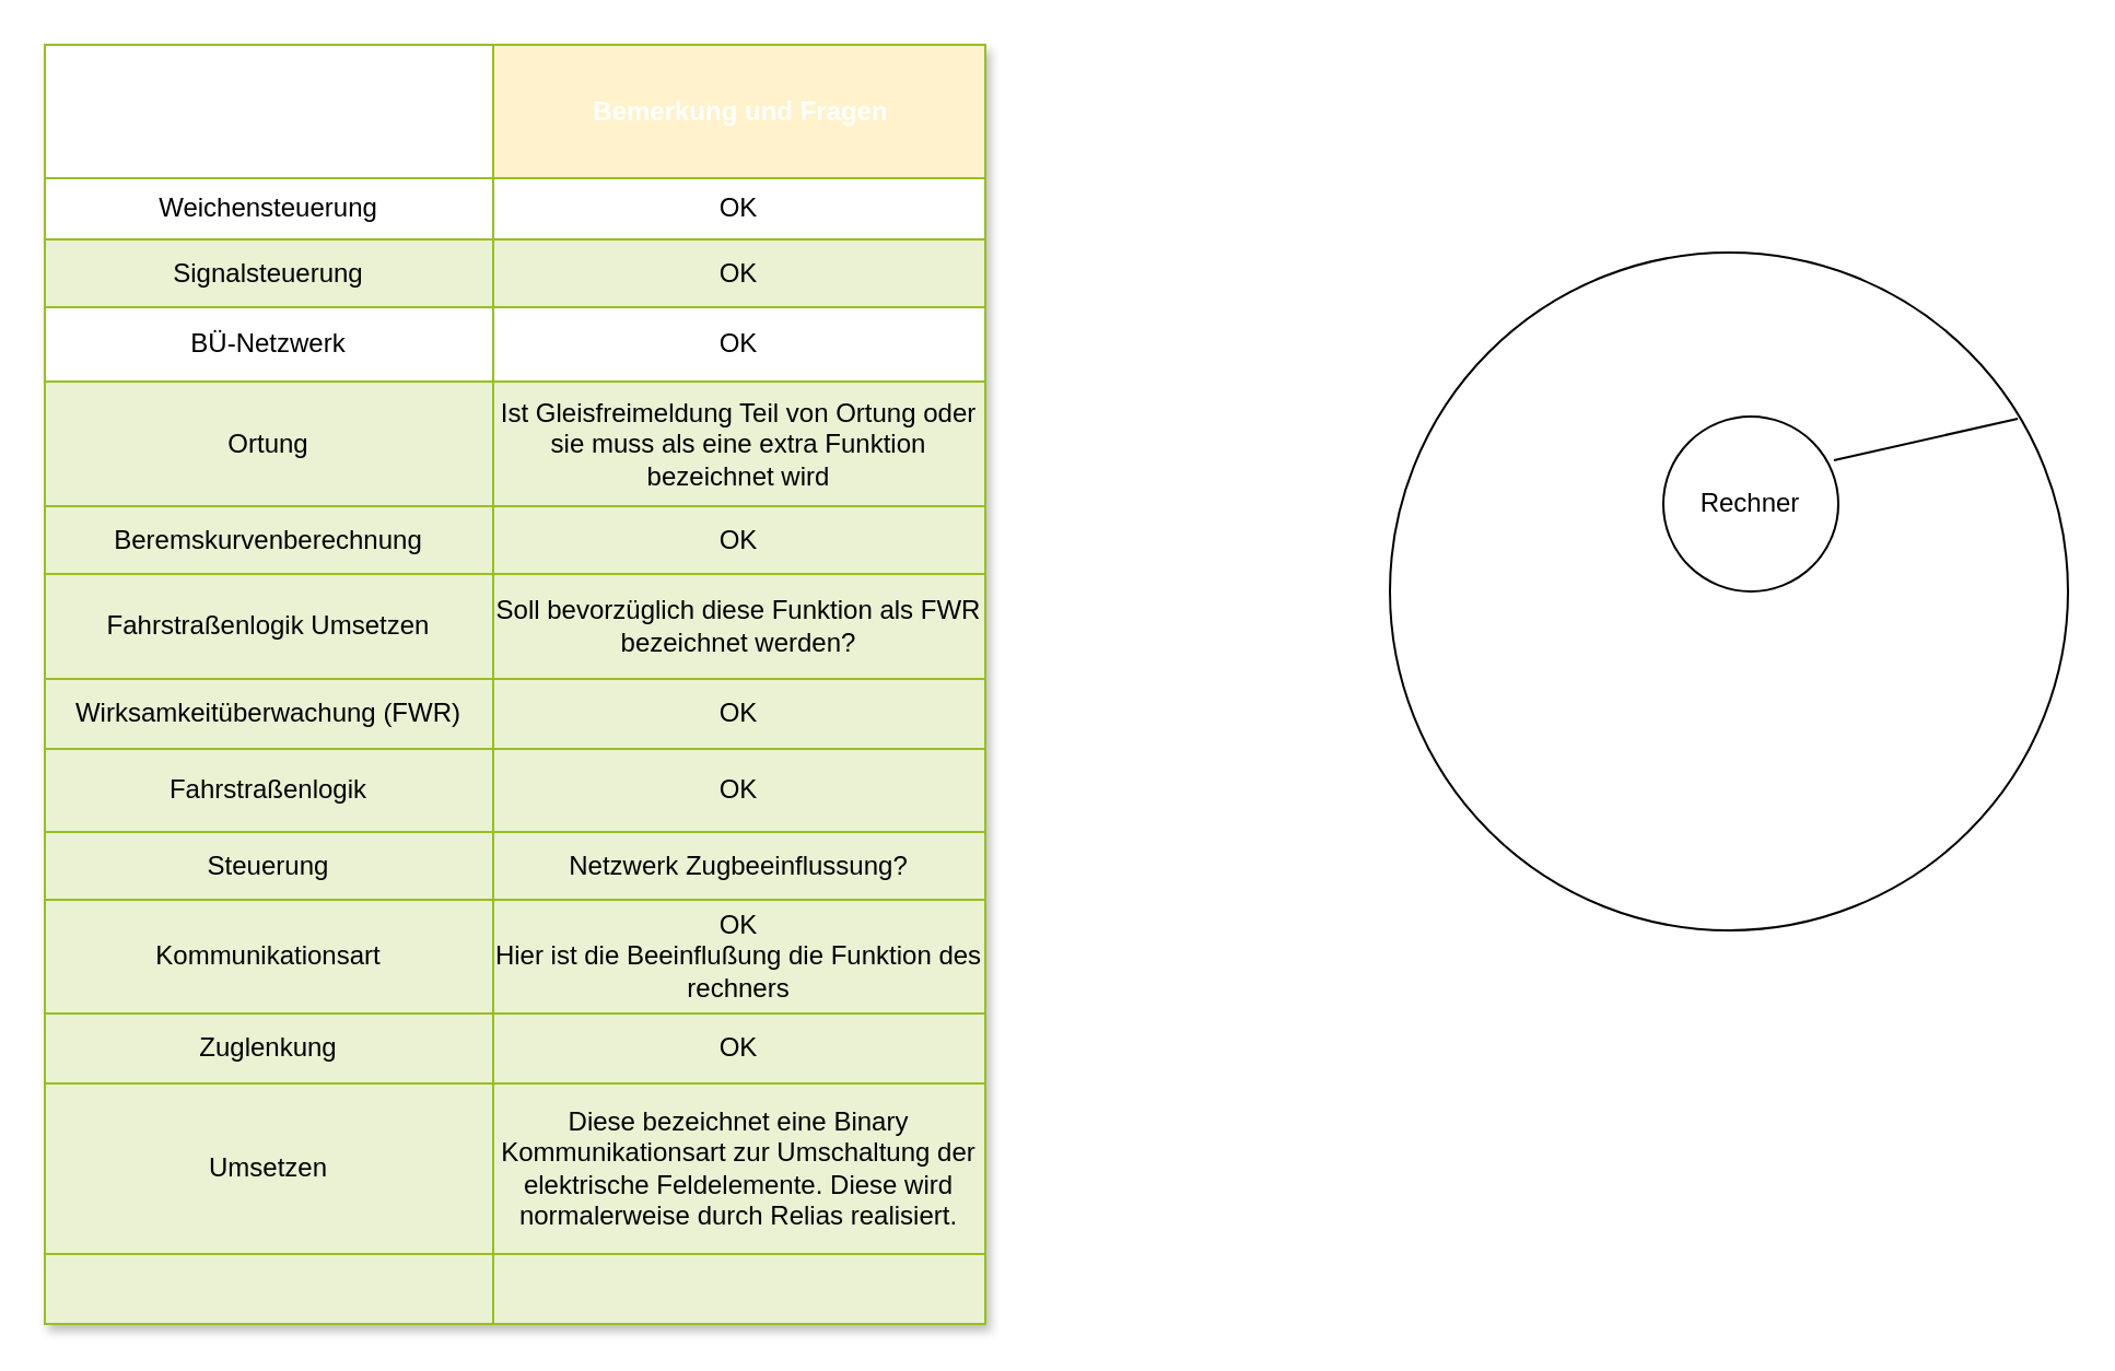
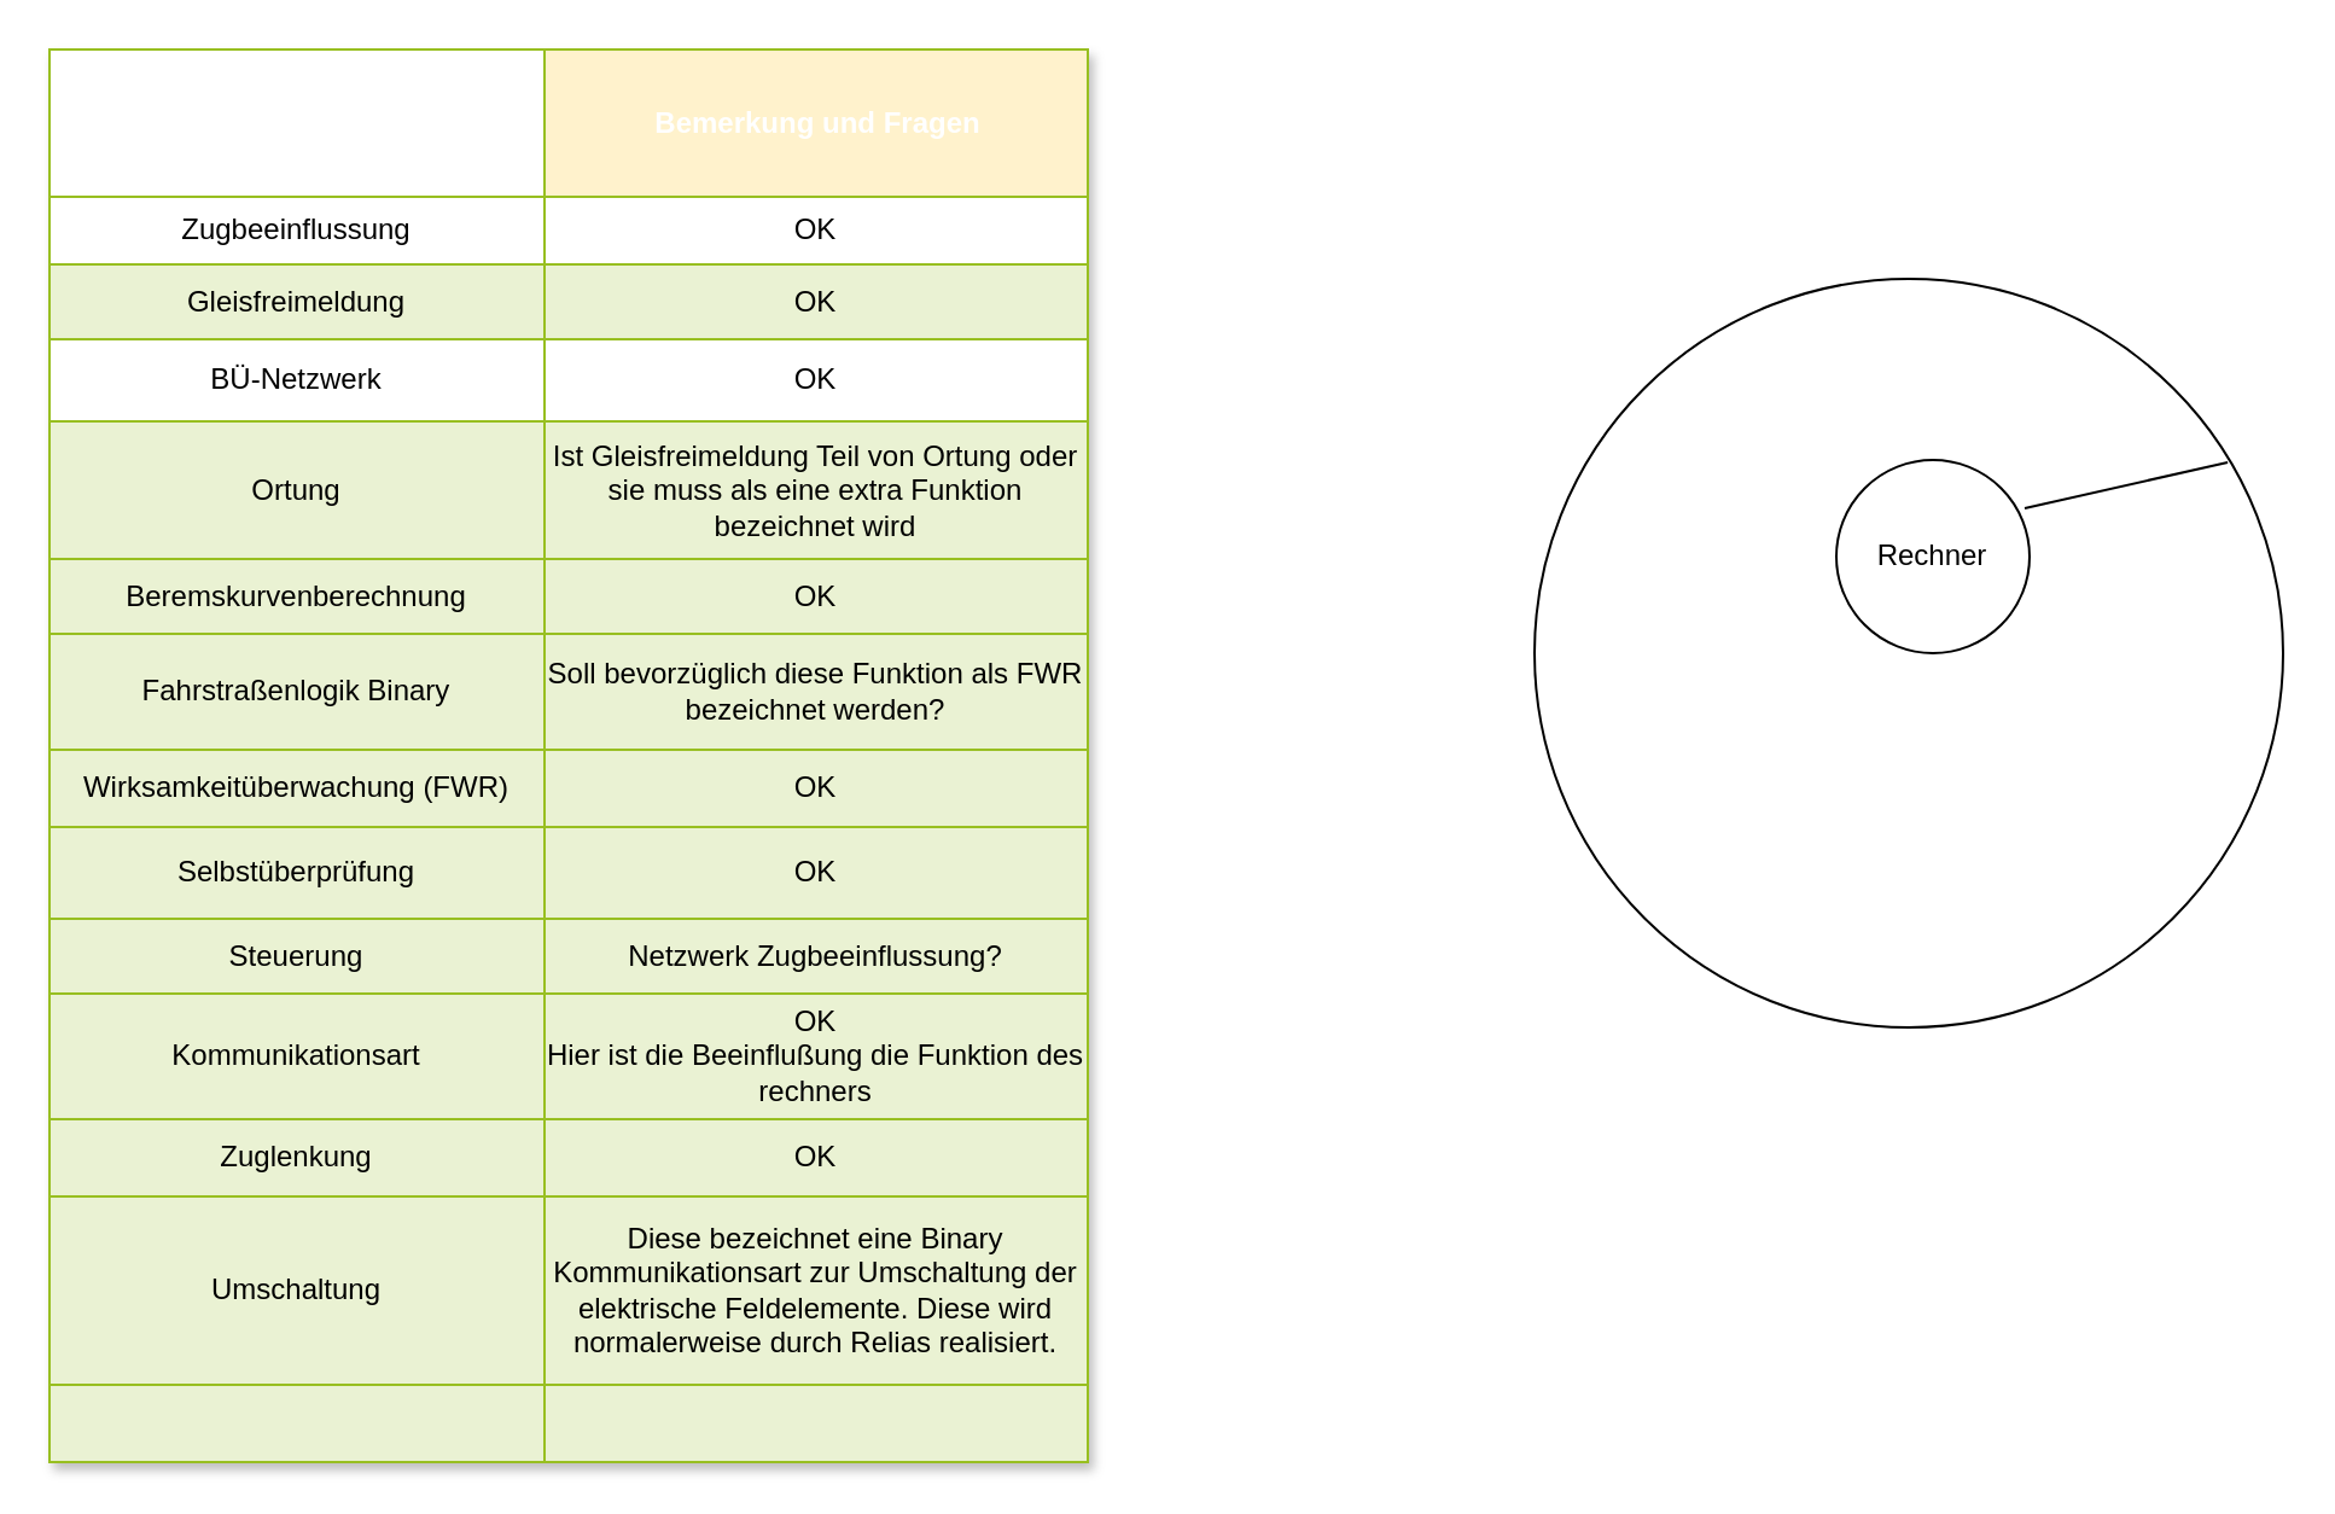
  <mxCell id="0" />
  <mxCell id="1" parent="0" />
  <mxCell id="2" value="" style="ellipse;whiteSpace=wrap;html=1;aspect=fixed;" parent="1" vertex="1"><mxGeometry x="635" y="115" width="310" height="310" as="geometry" /></mxCell>
  <mxCell id="3" value="Rechner" style="ellipse;whiteSpace=wrap;html=1;aspect=fixed;shadow=0;" parent="1" vertex="1"><mxGeometry x="760" y="190" width="80" height="80" as="geometry" /></mxCell>
  <mxCell id="4" value="" style="endArrow=none;html=1;rounded=0;exitX=0.975;exitY=0.25;exitDx=0;exitDy=0;exitPerimeter=0;entryX=0.926;entryY=0.245;entryDx=0;entryDy=0;entryPerimeter=0;" parent="1" source="3" target="2" edge="1"><mxGeometry width="50" height="50" relative="1" as="geometry"><mxPoint x="640" y="270" as="sourcePoint" /><mxPoint x="690" y="220" as="targetPoint" /></mxGeometry></mxCell>
  <mxCell id="5" value="Assets" style="childLayout=tableLayout;recursiveResize=0;strokeColor=#98bf21;fillColor=#A7C942;shadow=1;" parent="1" vertex="1"><mxGeometry x="20" y="20" width="430" height="585" as="geometry" /></mxCell>
  <mxCell id="6" style="shape=tableRow;horizontal=0;startSize=0;swimlaneHead=0;swimlaneBody=0;top=0;left=0;bottom=0;right=0;dropTarget=0;collapsible=0;recursiveResize=0;expand=0;fontStyle=0;strokeColor=inherit;fillColor=#ffffff;" parent="5" vertex="1"><mxGeometry width="430" height="61" as="geometry" /></mxCell>
  <mxCell id="7" value="Funktion" style="connectable=0;recursiveResize=0;strokeColor=inherit;fillColor=#ffffff;align=center;fontStyle=1;fontColor=#FFFFFF;html=1;" parent="6" vertex="1"><mxGeometry width="205" height="61" as="geometry"><mxRectangle width="205" height="61" as="alternateBounds" /></mxGeometry></mxCell>
  <mxCell id="8" value="Bemerkung und Fragen" style="connectable=0;recursiveResize=0;strokeColor=inherit;fillColor=#fff2cc;align=center;fontStyle=1;fontColor=#FFFFFF;html=1;" parent="6" vertex="1"><mxGeometry x="205" width="225" height="61" as="geometry"><mxRectangle width="225" height="61" as="alternateBounds" /></mxGeometry></mxCell>
  <mxCell id="9" value="" style="shape=tableRow;horizontal=0;startSize=0;swimlaneHead=0;swimlaneBody=0;top=0;left=0;bottom=0;right=0;dropTarget=0;collapsible=0;recursiveResize=0;expand=0;fontStyle=0;strokeColor=inherit;fillColor=#ffffff;" parent="5" vertex="1"><mxGeometry y="61" width="430" height="28" as="geometry" /></mxCell>
- <mxCell id="10" value="Weichensteuerung" style="connectable=0;recursiveResize=0;strokeColor=inherit;fillColor=inherit;align=center;whiteSpace=wrap;html=1;" parent="9" vertex="1"><mxGeometry width="205" height="28" as="geometry"><mxRectangle width="205" height="28" as="alternateBounds" /></mxGeometry></mxCell>
+ <mxCell id="10" value="Zugbeeinflussung" style="connectable=0;recursiveResize=0;strokeColor=inherit;fillColor=inherit;align=center;whiteSpace=wrap;html=1;" parent="9" vertex="1"><mxGeometry width="205" height="28" as="geometry"><mxRectangle width="205" height="28" as="alternateBounds" /></mxGeometry></mxCell>
  <mxCell id="11" value="OK" style="connectable=0;recursiveResize=0;strokeColor=inherit;fillColor=inherit;align=center;whiteSpace=wrap;html=1;" parent="9" vertex="1"><mxGeometry x="205" width="225" height="28" as="geometry"><mxRectangle width="225" height="28" as="alternateBounds" /></mxGeometry></mxCell>
  <mxCell id="12" value="" style="shape=tableRow;horizontal=0;startSize=0;swimlaneHead=0;swimlaneBody=0;top=0;left=0;bottom=0;right=0;dropTarget=0;collapsible=0;recursiveResize=0;expand=0;fontStyle=1;strokeColor=inherit;fillColor=#EAF2D3;" parent="5" vertex="1"><mxGeometry y="89" width="430" height="31" as="geometry" /></mxCell>
- <mxCell id="13" value="Signalsteuerung" style="connectable=0;recursiveResize=0;strokeColor=inherit;fillColor=inherit;whiteSpace=wrap;html=1;" parent="12" vertex="1"><mxGeometry width="205" height="31" as="geometry"><mxRectangle width="205" height="31" as="alternateBounds" /></mxGeometry></mxCell>
+ <mxCell id="13" value="Gleisfreimeldung" style="connectable=0;recursiveResize=0;strokeColor=inherit;fillColor=inherit;whiteSpace=wrap;html=1;" parent="12" vertex="1"><mxGeometry width="205" height="31" as="geometry"><mxRectangle width="205" height="31" as="alternateBounds" /></mxGeometry></mxCell>
  <mxCell id="14" value="OK" style="connectable=0;recursiveResize=0;strokeColor=inherit;fillColor=inherit;whiteSpace=wrap;html=1;" parent="12" vertex="1"><mxGeometry x="205" width="225" height="31" as="geometry"><mxRectangle width="225" height="31" as="alternateBounds" /></mxGeometry></mxCell>
  <mxCell id="15" value="" style="shape=tableRow;horizontal=0;startSize=0;swimlaneHead=0;swimlaneBody=0;top=0;left=0;bottom=0;right=0;dropTarget=0;collapsible=0;recursiveResize=0;expand=0;fontStyle=0;strokeColor=inherit;fillColor=#ffffff;" parent="5" vertex="1"><mxGeometry y="120" width="430" height="34" as="geometry" /></mxCell>
  <mxCell id="16" value="BÜ-Netzwerk" style="connectable=0;recursiveResize=0;strokeColor=inherit;fillColor=inherit;fontStyle=0;align=center;whiteSpace=wrap;html=1;" parent="15" vertex="1"><mxGeometry width="205" height="34" as="geometry"><mxRectangle width="205" height="34" as="alternateBounds" /></mxGeometry></mxCell>
  <mxCell id="17" value="OK" style="connectable=0;recursiveResize=0;strokeColor=inherit;fillColor=inherit;fontStyle=0;align=center;whiteSpace=wrap;html=1;" parent="15" vertex="1"><mxGeometry x="205" width="225" height="34" as="geometry"><mxRectangle width="225" height="34" as="alternateBounds" /></mxGeometry></mxCell>
  <mxCell id="18" value="" style="shape=tableRow;horizontal=0;startSize=0;swimlaneHead=0;swimlaneBody=0;top=0;left=0;bottom=0;right=0;dropTarget=0;collapsible=0;recursiveResize=0;expand=0;fontStyle=1;strokeColor=inherit;fillColor=#EAF2D3;" parent="5" vertex="1"><mxGeometry y="154" width="430" height="57" as="geometry" /></mxCell>
  <mxCell id="19" value="Ortung" style="connectable=0;recursiveResize=0;strokeColor=inherit;fillColor=inherit;whiteSpace=wrap;html=1;" parent="18" vertex="1"><mxGeometry width="205" height="57" as="geometry"><mxRectangle width="205" height="57" as="alternateBounds" /></mxGeometry></mxCell>
  <mxCell id="20" value="Ist Gleisfreimeldung Teil von Ortung oder sie muss als eine extra Funktion bezeichnet wird" style="connectable=0;recursiveResize=0;strokeColor=inherit;fillColor=inherit;whiteSpace=wrap;html=1;" parent="18" vertex="1"><mxGeometry x="205" width="225" height="57" as="geometry"><mxRectangle width="225" height="57" as="alternateBounds" /></mxGeometry></mxCell>
  <mxCell id="21" style="shape=tableRow;horizontal=0;startSize=0;swimlaneHead=0;swimlaneBody=0;top=0;left=0;bottom=0;right=0;dropTarget=0;collapsible=0;recursiveResize=0;expand=0;fontStyle=1;strokeColor=inherit;fillColor=#EAF2D3;" parent="5" vertex="1"><mxGeometry y="211" width="430" height="31" as="geometry" /></mxCell>
  <mxCell id="22" value="Beremskurvenberechnung" style="connectable=0;recursiveResize=0;strokeColor=inherit;fillColor=inherit;whiteSpace=wrap;html=1;" parent="21" vertex="1"><mxGeometry width="205" height="31" as="geometry"><mxRectangle width="205" height="31" as="alternateBounds" /></mxGeometry></mxCell>
  <mxCell id="23" value="OK" style="connectable=0;recursiveResize=0;strokeColor=inherit;fillColor=inherit;whiteSpace=wrap;html=1;" parent="21" vertex="1"><mxGeometry x="205" width="225" height="31" as="geometry"><mxRectangle width="225" height="31" as="alternateBounds" /></mxGeometry></mxCell>
  <mxCell id="24" style="shape=tableRow;horizontal=0;startSize=0;swimlaneHead=0;swimlaneBody=0;top=0;left=0;bottom=0;right=0;dropTarget=0;collapsible=0;recursiveResize=0;expand=0;fontStyle=1;strokeColor=inherit;fillColor=#EAF2D3;" parent="5" vertex="1"><mxGeometry y="242" width="430" height="48" as="geometry" /></mxCell>
- <mxCell id="25" value="Fahrstraßenlogik Umsetzen" style="connectable=0;recursiveResize=0;strokeColor=inherit;fillColor=inherit;whiteSpace=wrap;html=1;" parent="24" vertex="1"><mxGeometry width="205" height="48" as="geometry"><mxRectangle width="205" height="48" as="alternateBounds" /></mxGeometry></mxCell>
+ <mxCell id="25" value="Fahrstraßenlogik Binary" style="connectable=0;recursiveResize=0;strokeColor=inherit;fillColor=inherit;whiteSpace=wrap;html=1;" parent="24" vertex="1"><mxGeometry width="205" height="48" as="geometry"><mxRectangle width="205" height="48" as="alternateBounds" /></mxGeometry></mxCell>
  <mxCell id="26" value="Soll bevorzüglich diese Funktion als FWR bezeichnet werden?" style="connectable=0;recursiveResize=0;strokeColor=inherit;fillColor=inherit;whiteSpace=wrap;html=1;" parent="24" vertex="1"><mxGeometry x="205" width="225" height="48" as="geometry"><mxRectangle width="225" height="48" as="alternateBounds" /></mxGeometry></mxCell>
  <mxCell id="27" style="shape=tableRow;horizontal=0;startSize=0;swimlaneHead=0;swimlaneBody=0;top=0;left=0;bottom=0;right=0;dropTarget=0;collapsible=0;recursiveResize=0;expand=0;fontStyle=1;strokeColor=inherit;fillColor=#EAF2D3;" parent="5" vertex="1"><mxGeometry y="290" width="430" height="32" as="geometry" /></mxCell>
  <mxCell id="28" value="Wirksamkeitüberwachung (FWR)" style="connectable=0;recursiveResize=0;strokeColor=inherit;fillColor=inherit;whiteSpace=wrap;html=1;" parent="27" vertex="1"><mxGeometry width="205" height="32" as="geometry"><mxRectangle width="205" height="32" as="alternateBounds" /></mxGeometry></mxCell>
  <mxCell id="29" value="OK" style="connectable=0;recursiveResize=0;strokeColor=inherit;fillColor=inherit;whiteSpace=wrap;html=1;" parent="27" vertex="1"><mxGeometry x="205" width="225" height="32" as="geometry"><mxRectangle width="225" height="32" as="alternateBounds" /></mxGeometry></mxCell>
  <mxCell id="30" style="shape=tableRow;horizontal=0;startSize=0;swimlaneHead=0;swimlaneBody=0;top=0;left=0;bottom=0;right=0;dropTarget=0;collapsible=0;recursiveResize=0;expand=0;fontStyle=1;strokeColor=inherit;fillColor=#EAF2D3;" parent="5" vertex="1"><mxGeometry y="322" width="430" height="38" as="geometry" /></mxCell>
- <mxCell id="31" value="Fahrstraßenlogik" style="connectable=0;recursiveResize=0;strokeColor=inherit;fillColor=inherit;whiteSpace=wrap;html=1;" parent="30" vertex="1"><mxGeometry width="205" height="38" as="geometry"><mxRectangle width="205" height="38" as="alternateBounds" /></mxGeometry></mxCell>
+ <mxCell id="31" value="Selbstüberprüfung" style="connectable=0;recursiveResize=0;strokeColor=inherit;fillColor=inherit;whiteSpace=wrap;html=1;" parent="30" vertex="1"><mxGeometry width="205" height="38" as="geometry"><mxRectangle width="205" height="38" as="alternateBounds" /></mxGeometry></mxCell>
  <mxCell id="32" value="OK" style="connectable=0;recursiveResize=0;strokeColor=inherit;fillColor=inherit;whiteSpace=wrap;html=1;" parent="30" vertex="1"><mxGeometry x="205" width="225" height="38" as="geometry"><mxRectangle width="225" height="38" as="alternateBounds" /></mxGeometry></mxCell>
  <mxCell id="33" style="shape=tableRow;horizontal=0;startSize=0;swimlaneHead=0;swimlaneBody=0;top=0;left=0;bottom=0;right=0;dropTarget=0;collapsible=0;recursiveResize=0;expand=0;fontStyle=1;strokeColor=inherit;fillColor=#EAF2D3;" parent="5" vertex="1"><mxGeometry y="360" width="430" height="31" as="geometry" /></mxCell>
  <mxCell id="34" value="Steuerung " style="connectable=0;recursiveResize=0;strokeColor=inherit;fillColor=inherit;whiteSpace=wrap;html=1;" parent="33" vertex="1"><mxGeometry width="205" height="31" as="geometry"><mxRectangle width="205" height="31" as="alternateBounds" /></mxGeometry></mxCell>
  <mxCell id="35" value="Netzwerk Zugbeeinflussung?" style="connectable=0;recursiveResize=0;strokeColor=inherit;fillColor=inherit;whiteSpace=wrap;html=1;" parent="33" vertex="1"><mxGeometry x="205" width="225" height="31" as="geometry"><mxRectangle width="225" height="31" as="alternateBounds" /></mxGeometry></mxCell>
  <mxCell id="36" style="shape=tableRow;horizontal=0;startSize=0;swimlaneHead=0;swimlaneBody=0;top=0;left=0;bottom=0;right=0;dropTarget=0;collapsible=0;recursiveResize=0;expand=0;fontStyle=1;strokeColor=inherit;fillColor=#EAF2D3;" parent="5" vertex="1"><mxGeometry y="391" width="430" height="52" as="geometry" /></mxCell>
  <mxCell id="37" value="Kommunikationsart" style="connectable=0;recursiveResize=0;strokeColor=inherit;fillColor=inherit;whiteSpace=wrap;html=1;" parent="36" vertex="1"><mxGeometry width="205" height="52" as="geometry"><mxRectangle width="205" height="52" as="alternateBounds" /></mxGeometry></mxCell>
  <mxCell id="38" value="OK&lt;br&gt;Hier ist die Beeinflußung die Funktion des rechners" style="connectable=0;recursiveResize=0;strokeColor=inherit;fillColor=inherit;whiteSpace=wrap;html=1;" parent="36" vertex="1"><mxGeometry x="205" width="225" height="52" as="geometry"><mxRectangle width="225" height="52" as="alternateBounds" /></mxGeometry></mxCell>
  <mxCell id="39" style="shape=tableRow;horizontal=0;startSize=0;swimlaneHead=0;swimlaneBody=0;top=0;left=0;bottom=0;right=0;dropTarget=0;collapsible=0;recursiveResize=0;expand=0;fontStyle=1;strokeColor=inherit;fillColor=#EAF2D3;" parent="5" vertex="1"><mxGeometry y="443" width="430" height="32" as="geometry" /></mxCell>
  <mxCell id="40" value="Zuglenkung " style="connectable=0;recursiveResize=0;strokeColor=inherit;fillColor=inherit;whiteSpace=wrap;html=1;" parent="39" vertex="1"><mxGeometry width="205" height="32" as="geometry"><mxRectangle width="205" height="32" as="alternateBounds" /></mxGeometry></mxCell>
  <mxCell id="41" value="OK" style="connectable=0;recursiveResize=0;strokeColor=inherit;fillColor=inherit;whiteSpace=wrap;html=1;" parent="39" vertex="1"><mxGeometry x="205" width="225" height="32" as="geometry"><mxRectangle width="225" height="32" as="alternateBounds" /></mxGeometry></mxCell>
  <mxCell id="42" style="shape=tableRow;horizontal=0;startSize=0;swimlaneHead=0;swimlaneBody=0;top=0;left=0;bottom=0;right=0;dropTarget=0;collapsible=0;recursiveResize=0;expand=0;fontStyle=1;strokeColor=inherit;fillColor=#EAF2D3;" parent="5" vertex="1"><mxGeometry y="475" width="430" height="78" as="geometry" /></mxCell>
- <mxCell id="43" value="Umsetzen" style="connectable=0;recursiveResize=0;strokeColor=inherit;fillColor=inherit;whiteSpace=wrap;html=1;" parent="42" vertex="1"><mxGeometry width="205" height="78" as="geometry"><mxRectangle width="205" height="78" as="alternateBounds" /></mxGeometry></mxCell>
+ <mxCell id="43" value="Umschaltung" style="connectable=0;recursiveResize=0;strokeColor=inherit;fillColor=inherit;whiteSpace=wrap;html=1;" parent="42" vertex="1"><mxGeometry width="205" height="78" as="geometry"><mxRectangle width="205" height="78" as="alternateBounds" /></mxGeometry></mxCell>
  <mxCell id="44" value="Diese bezeichnet eine Binary Kommunikationsart zur Umschaltung der elektrische Feldelemente. Diese wird normalerweise durch Relias realisiert. " style="connectable=0;recursiveResize=0;strokeColor=inherit;fillColor=inherit;whiteSpace=wrap;html=1;" parent="42" vertex="1"><mxGeometry x="205" width="225" height="78" as="geometry"><mxRectangle width="225" height="78" as="alternateBounds" /></mxGeometry></mxCell>
  <mxCell id="45" style="shape=tableRow;horizontal=0;startSize=0;swimlaneHead=0;swimlaneBody=0;top=0;left=0;bottom=0;right=0;dropTarget=0;collapsible=0;recursiveResize=0;expand=0;fontStyle=1;strokeColor=inherit;fillColor=#EAF2D3;" parent="5" vertex="1"><mxGeometry y="553" width="430" height="32" as="geometry" /></mxCell>
  <mxCell id="46" style="connectable=0;recursiveResize=0;strokeColor=inherit;fillColor=inherit;whiteSpace=wrap;html=1;" parent="45" vertex="1"><mxGeometry width="205" height="32" as="geometry"><mxRectangle width="205" height="32" as="alternateBounds" /></mxGeometry></mxCell>
  <mxCell id="47" style="connectable=0;recursiveResize=0;strokeColor=inherit;fillColor=inherit;whiteSpace=wrap;html=1;" parent="45" vertex="1"><mxGeometry x="205" width="225" height="32" as="geometry"><mxRectangle width="225" height="32" as="alternateBounds" /></mxGeometry></mxCell>
